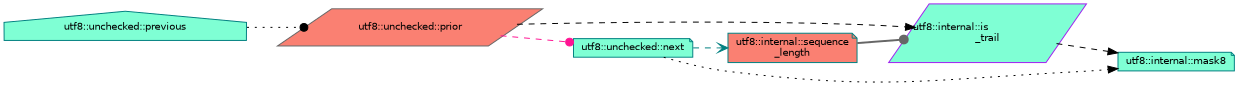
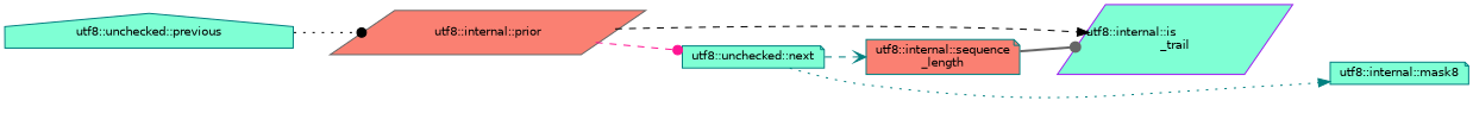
  digraph {
    rankdir=LR
    node [color=teal fillcolor=aquamarine fontname=Helvetica fontsize=10 shape=note style=filled]
    edge [arrowhead=dot color=black fontname=Helvetica fontsize=10 labelfontname=Helvetica labelfontsize=10 style=dashed]
    n1 [fontcolor=black height=0.2 label="utf8::unchecked::previous" shape=house width=0.4]
-   n2 [color=gray40 fillcolor=salmon height=0.2 label="utf8::unchecked::prior" shape=parallelogram width=0.4]
+   n2 [color=gray40 fillcolor=salmon height=0.2 label="utf8::internal::prior" shape=parallelogram width=0.4]
    n3 [color=purple height=0.2 label="utf8::internal::is\l_trail" shape=parallelogram width=0.4]
    n4 [height=0.2 label="utf8::unchecked::next" width=0.4]
    n5 [height=0.2 label="utf8::internal::mask8" width=0.4]
    n6 [fillcolor=salmon height=0.2 label="utf8::internal::sequence\l_length" width=0.4]
    n1 -> n2 [style=dotted]
    n2 -> n3 [arrowhead=normal]
    n2 -> n4 [color=deeppink]
-   n3 -> n5 [arrowhead=normal]
-   n4 -> n5 [arrowhead=normal style=dotted]
+   n4 -> n5 [arrowhead=normal color=teal style=dotted]
    n4 -> n6 [arrowhead=vee color=teal]
    n6 -> n3 [color=gray40 style=bold]
  }
